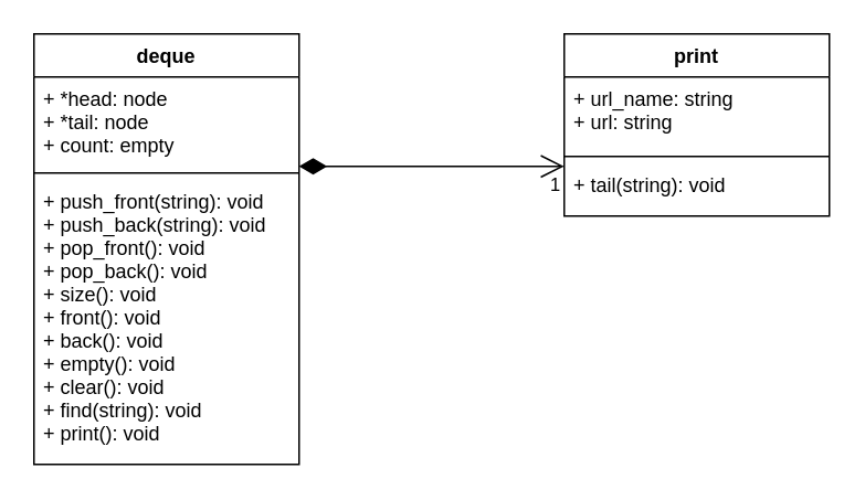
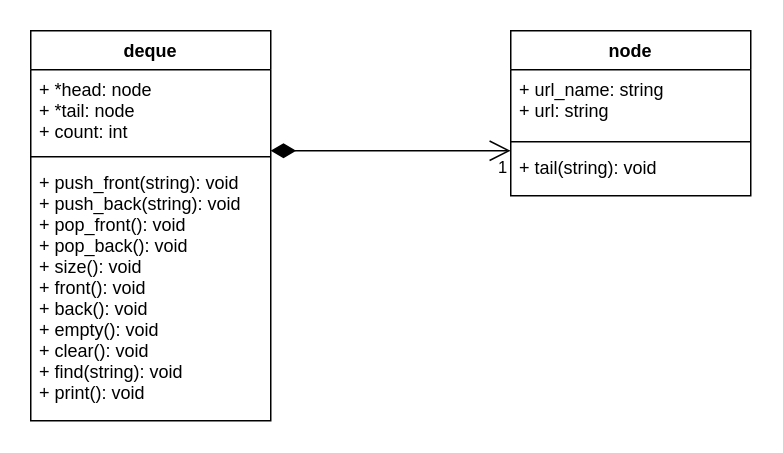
  <mxCell id="0" />
  <mxCell id="1" parent="0" />
  <mxCell id="2" value="deque" style="swimlane;fontStyle=1;align=center;verticalAlign=top;childLayout=stackLayout;horizontal=1;startSize=26;horizontalStack=0;resizeParent=1;resizeParentMax=0;resizeLast=0;collapsible=1;marginBottom=0;" parent="1" vertex="1"><mxGeometry x="20" y="20" width="160" height="260" as="geometry" /></mxCell>
- <mxCell id="3" value="+ *head: node&#10;+ *tail: node&#10;+ count: empty" style="text;strokeColor=none;fillColor=none;align=left;verticalAlign=top;spacingLeft=4;spacingRight=4;overflow=hidden;rotatable=0;points=[[0,0.5],[1,0.5]];portConstraint=eastwest;" parent="2" vertex="1"><mxGeometry y="26" width="160" height="54" as="geometry" /></mxCell>
+ <mxCell id="3" value="+ *head: node&#10;+ *tail: node&#10;+ count: int" style="text;strokeColor=none;fillColor=none;align=left;verticalAlign=top;spacingLeft=4;spacingRight=4;overflow=hidden;rotatable=0;points=[[0,0.5],[1,0.5]];portConstraint=eastwest;" parent="2" vertex="1"><mxGeometry y="26" width="160" height="54" as="geometry" /></mxCell>
  <mxCell id="4" value="" style="line;strokeWidth=1;fillColor=none;align=left;verticalAlign=middle;spacingTop=-1;spacingLeft=3;spacingRight=3;rotatable=0;labelPosition=right;points=[];portConstraint=eastwest;" parent="2" vertex="1"><mxGeometry y="80" width="160" height="8" as="geometry" /></mxCell>
  <mxCell id="5" value="+ push_front(string): void&#10;+ push_back(string): void&#10;+ pop_front(): void&#10;+ pop_back(): void&#10;+ size(): void&#10;+ front(): void&#10;+ back(): void&#10;+ empty(): void&#10;+ clear(): void&#10;+ find(string): void&#10;+ print(): void" style="text;strokeColor=none;fillColor=none;align=left;verticalAlign=top;spacingLeft=4;spacingRight=4;overflow=hidden;rotatable=0;points=[[0,0.5],[1,0.5]];portConstraint=eastwest;" parent="2" vertex="1"><mxGeometry y="88" width="160" height="172" as="geometry" /></mxCell>
  <mxCell id="6" value="1" style="endArrow=open;html=1;endSize=12;startArrow=diamondThin;startSize=14;startFill=1;edgeStyle=orthogonalEdgeStyle;align=left;verticalAlign=bottom;" parent="1" edge="1"><mxGeometry x="0.875" y="-20" relative="1" as="geometry"><mxPoint x="180" y="100" as="sourcePoint" /><mxPoint x="340" y="100" as="targetPoint" /><mxPoint as="offset" /></mxGeometry></mxCell>
- <mxCell id="7" value="print" style="swimlane;fontStyle=1;align=center;verticalAlign=top;childLayout=stackLayout;horizontal=1;startSize=26;horizontalStack=0;resizeParent=1;resizeParentMax=0;resizeLast=0;collapsible=1;marginBottom=0;" parent="1" vertex="1"><mxGeometry x="340" y="20" width="160" height="110" as="geometry"><mxRectangle x="360" y="40" width="60" height="26" as="alternateBounds" /></mxGeometry></mxCell>
+ <mxCell id="7" value="node" style="swimlane;fontStyle=1;align=center;verticalAlign=top;childLayout=stackLayout;horizontal=1;startSize=26;horizontalStack=0;resizeParent=1;resizeParentMax=0;resizeLast=0;collapsible=1;marginBottom=0;" parent="1" vertex="1"><mxGeometry x="340" y="20" width="160" height="110" as="geometry"><mxRectangle x="360" y="40" width="60" height="26" as="alternateBounds" /></mxGeometry></mxCell>
  <mxCell id="8" value="+ url_name: string&#10;+ url: string" style="text;strokeColor=none;fillColor=none;align=left;verticalAlign=top;spacingLeft=4;spacingRight=4;overflow=hidden;rotatable=0;points=[[0,0.5],[1,0.5]];portConstraint=eastwest;" parent="7" vertex="1"><mxGeometry y="26" width="160" height="44" as="geometry" /></mxCell>
  <mxCell id="9" value="" style="line;strokeWidth=1;fillColor=none;align=left;verticalAlign=middle;spacingTop=-1;spacingLeft=3;spacingRight=3;rotatable=0;labelPosition=right;points=[];portConstraint=eastwest;" parent="7" vertex="1"><mxGeometry y="70" width="160" height="8" as="geometry" /></mxCell>
  <mxCell id="10" value="+ tail(string): void" style="text;strokeColor=none;fillColor=none;align=left;verticalAlign=top;spacingLeft=4;spacingRight=4;overflow=hidden;rotatable=0;points=[[0,0.5],[1,0.5]];portConstraint=eastwest;" parent="7" vertex="1"><mxGeometry y="78" width="160" height="32" as="geometry" /></mxCell>
